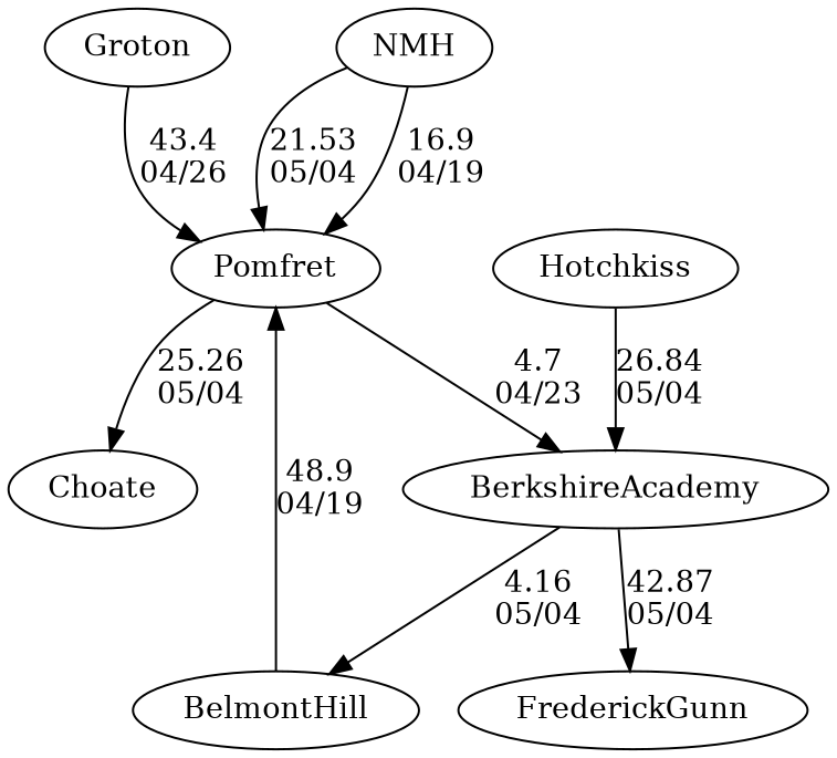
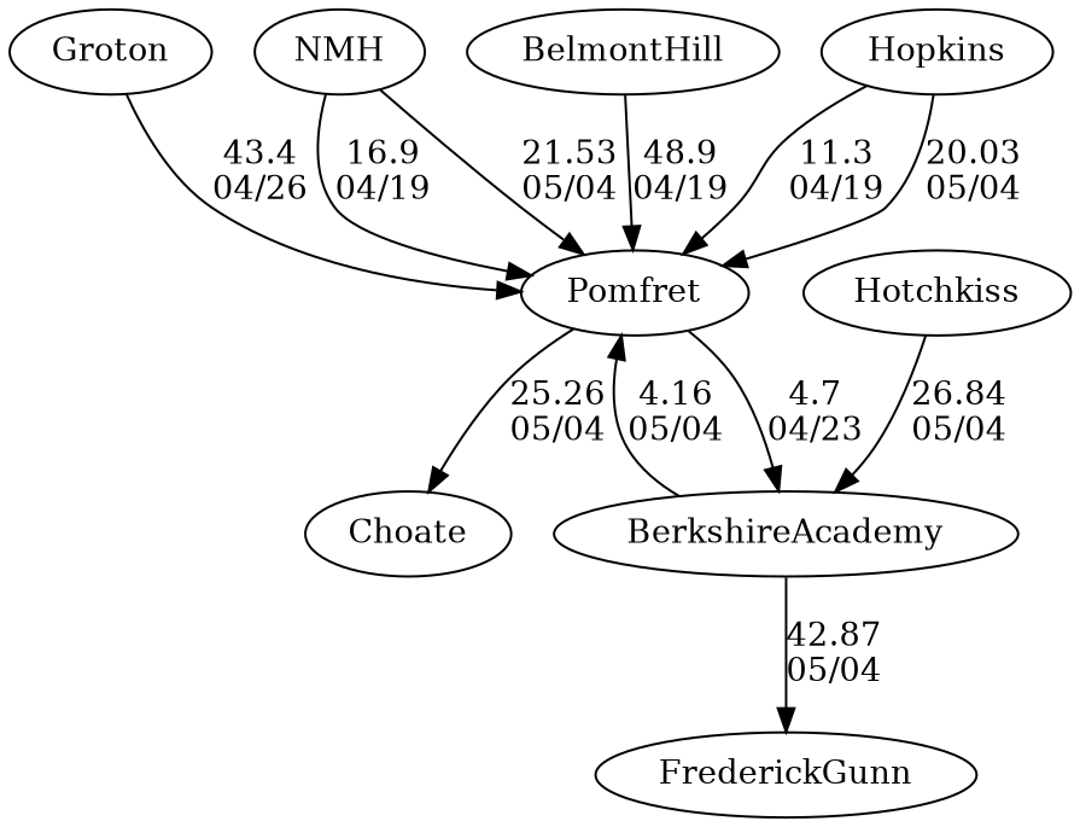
  digraph {
    edge [random=random weight=96]
    Groton
    Pomfret
    BerkshireAcademy
    Choate
    Hotchkiss
    FrederickGunn
    NMH
    BelmontHill
+   Hopkins
    Groton -> Pomfret [label="43.4\n04/26" weight=57]
    Pomfret -> BerkshireAcademy [label="4.7\n04/23"]
    Pomfret -> Choate [label="25.26\n05/04" weight=75]
-   BerkshireAcademy -> BelmontHill [label="4.16\n05/04"]
+   BerkshireAcademy -> Pomfret [label="4.16\n05/04"]
    BerkshireAcademy -> FrederickGunn [label="42.87\n05/04" weight=58]
    Hotchkiss -> BerkshireAcademy [label="26.84\n05/04" weight=74]
    NMH -> Pomfret [label="16.9\n04/19" weight=84]
    NMH -> Pomfret [label="21.53\n05/04" weight=79]
    BelmontHill -> Pomfret [label="48.9\n04/19" weight=52]
+   Hopkins -> Pomfret [label="11.3\n04/19" weight=89]
+   Hopkins -> Pomfret [label="20.03\n05/04" weight=80]
  }
